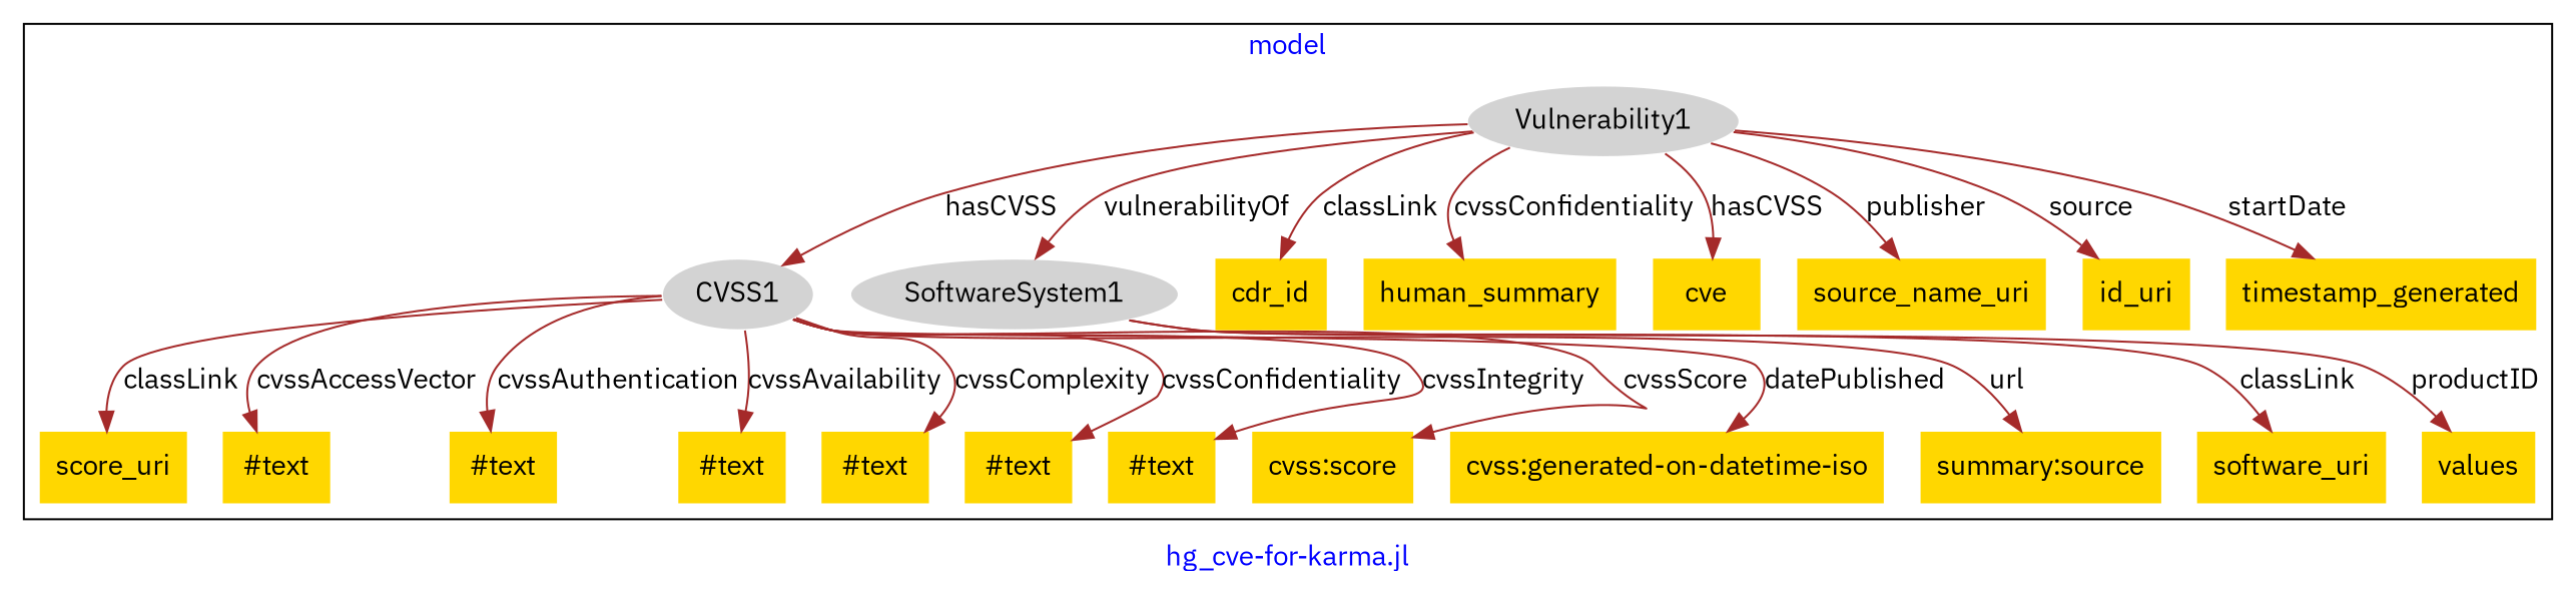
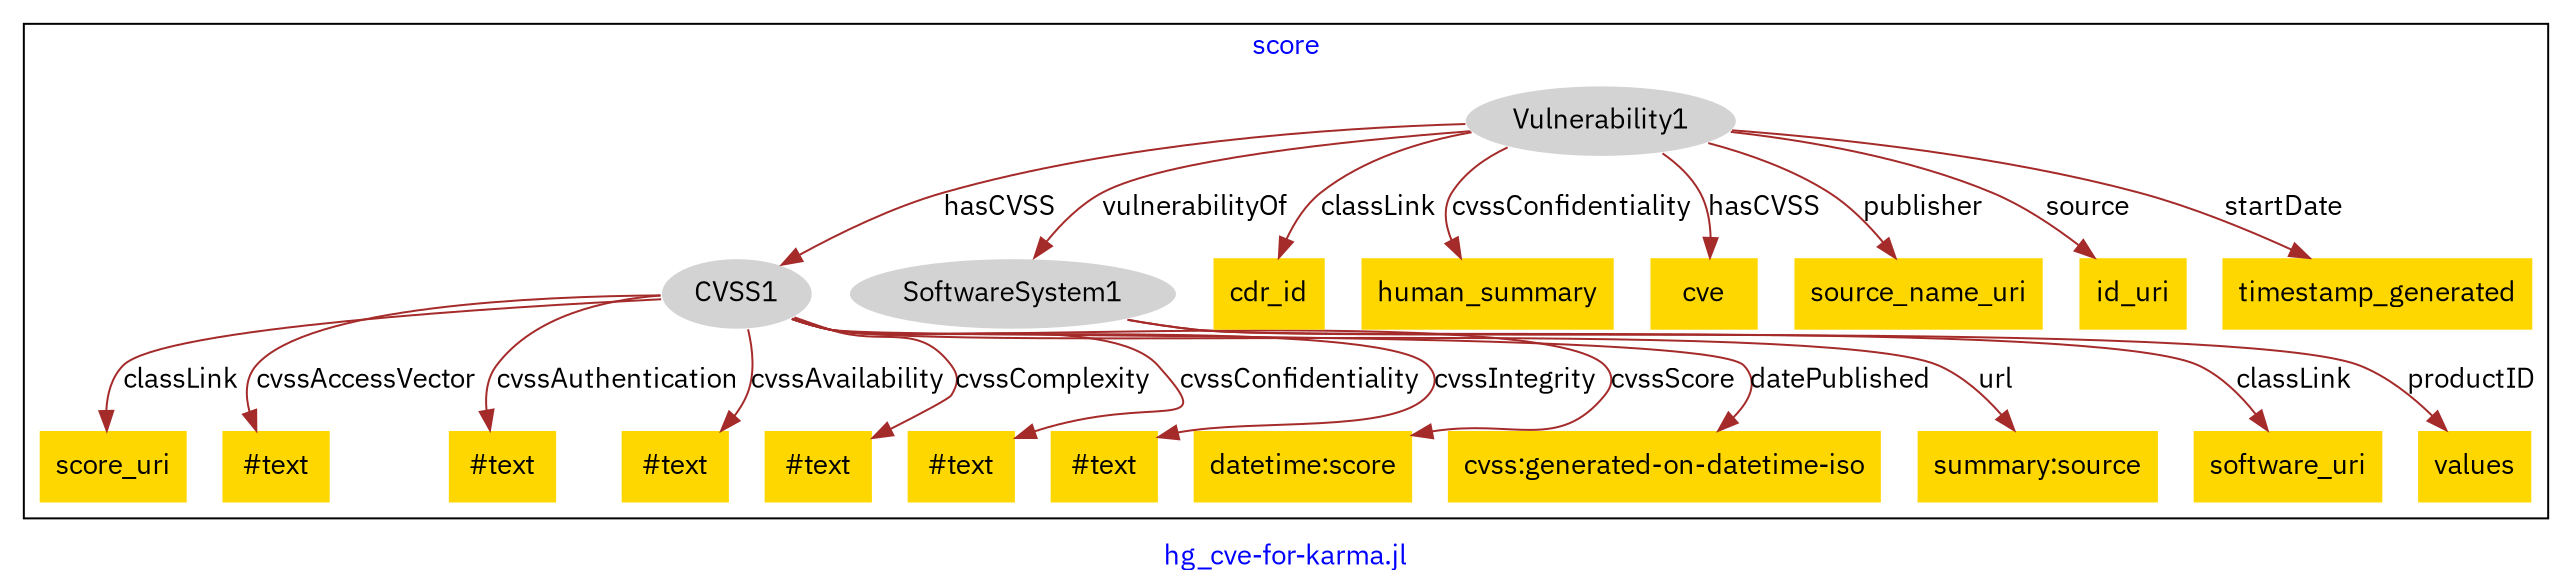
  digraph {
    fontcolor=blue
    fontname="IBM Plex Sans"
    label="hg_cve-for-karma.jl"
    remincross=true
    node [fillcolor=gold fontname="IBM Plex Sans" style=filled shape=plaintext]
    edge [color=brown fontcolor=black fontname="IBM Plex Sans"]
    n1 [color=white fillcolor=lightgray label=CVSS1 shape=""]
    n2 [label=score_uri]
    n3 [label="#text"]
    n4 [label="#text"]
    n5 [label="#text"]
    n6 [label="#text"]
    n7 [label="#text"]
    n8 [label="#text"]
-   n9 [label="cvss:score"]
+   n9 [label="datetime:score"]
    n10 [label="cvss:generated-on-datetime-iso"]
    n11 [label="summary:source"]
    n12 [color=white fillcolor=lightgray label=SoftwareSystem1 shape=""]
    n13 [label=software_uri]
    n14 [label=values]
    n15 [color=white fillcolor=lightgray label=Vulnerability1 shape=""]
    n16 [label=cdr_id]
    n17 [label=human_summary]
    n18 [label=cve]
    n19 [label=source_name_uri]
    n20 [label=id_uri]
    n21 [label=timestamp_generated]
    subgraph cluster_1 {
-     label=model
+     label=score
      n1
      n2
      n3
      n4
      n5
      n6
      n7
      n8
      n9
      n10
      n11
      n12
      n13
      n14
      n15
      n16
      n17
      n18
      n19
      n20
      n21
    }
    n1 -> n2 [label=classLink]
    n1 -> n3 [label=cvssAccessVector]
    n1 -> n4 [label=cvssAuthentication]
    n1 -> n5 [label=cvssAvailability]
    n1 -> n6 [label=cvssComplexity]
    n1 -> n7 [label=cvssConfidentiality]
    n1 -> n8 [label=cvssIntegrity]
    n1 -> n9 [label=cvssScore]
    n1 -> n10 [label=datePublished]
    n1 -> n11 [label=url]
    n12 -> n13 [label=classLink]
    n12 -> n14 [label=productID]
    n15 -> n1 [label=hasCVSS]
    n15 -> n12 [label=vulnerabilityOf]
    n15 -> n16 [label=classLink]
    n15 -> n17 [label=cvssConfidentiality]
    n15 -> n18 [label=hasCVSS]
    n15 -> n19 [label=publisher]
    n15 -> n20 [label=source]
    n15 -> n21 [label=startDate]
  }
